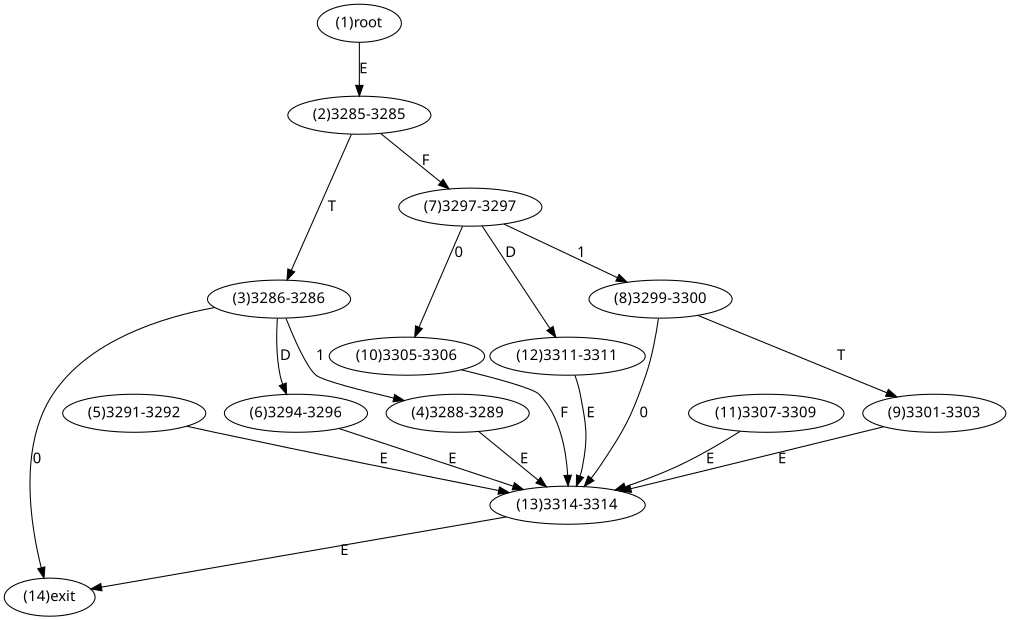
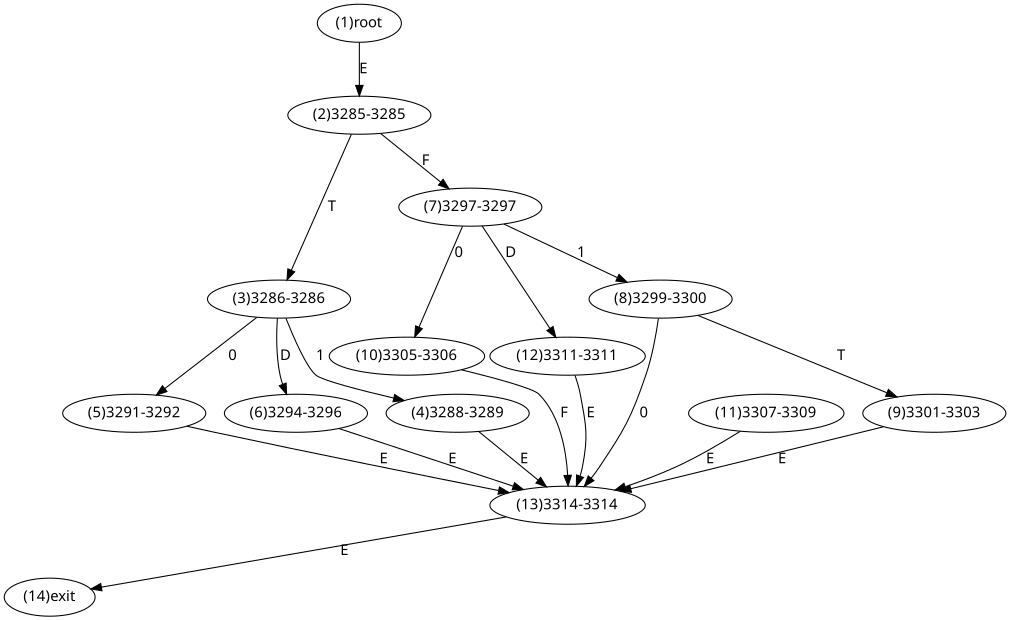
  digraph {
    fontname="Noto Sans"
    node [fontname="Noto Sans"]
    edge [fontname="Noto Sans"]
    n1 [label="(1)root"]
    n2 [label="(2)3285-3285"]
    n3 [label="(3)3286-3286"]
    n4 [label="(7)3297-3297"]
    n5 [label="(4)3288-3289"]
    n6 [label="(5)3291-3292"]
    n7 [label="(6)3294-3296"]
    n8 [label="(8)3299-3300"]
    n9 [label="(10)3305-3306"]
    n10 [label="(12)3311-3311"]
    n11 [label="(13)3314-3314"]
    n12 [label="(14)exit"]
    n13 [label="(9)3301-3303"]
    n14 [label="(11)3307-3309"]
    n1 -> n2 [label=E]
    n2 -> n3 [label=T]
    n2 -> n4 [label=F]
    n3 -> n5 [label=1]
-   n3 -> n12 [label=0]
+   n3 -> n6 [label=0]
    n3 -> n7 [label=D]
    n4 -> n8 [label=1]
    n4 -> n9 [label=0]
    n4 -> n10 [label=D]
    n5 -> n11 [label=E]
    n6 -> n11 [label=E]
    n7 -> n11 [label=E]
    n8 -> n11 [label=0]
    n8 -> n13 [label=T]
    n9 -> n11 [label=F]
    n10 -> n11 [label=E]
    n11 -> n12 [label=E]
    n13 -> n11 [label=E]
    n14 -> n11 [label=E]
  }
